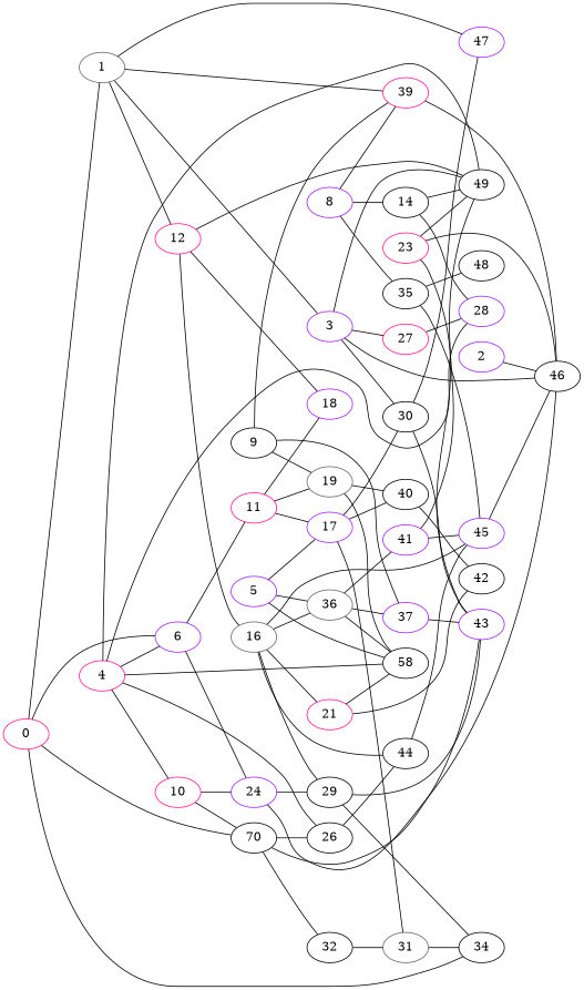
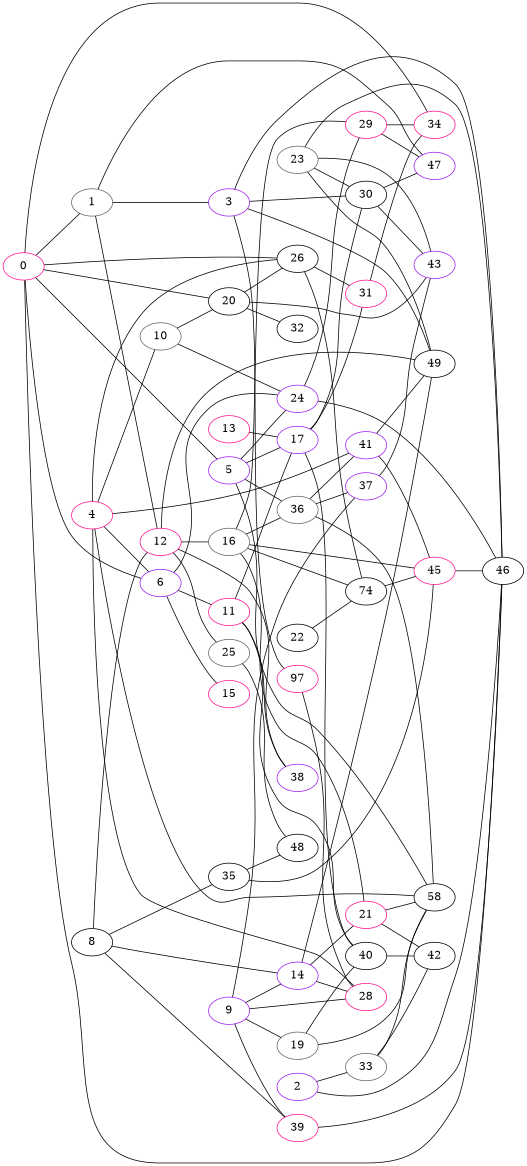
  graph {
    rankdir=LR
    node [color=black]
    0 [color=deeppink]
    1 [color=gray40]
    5 [color=purple]
    6 [color=purple]
-   20 [label=70]
+   20
    26
-   34
+   34 [color=deeppink]
    46
    3 [color=purple]
    12 [color=deeppink]
    39 [color=deeppink]
    47 [color=purple]
    n13 [label=58]
    17 [color=purple]
    24 [color=purple]
    36 [color=gray40]
    11 [color=deeppink]
+   15 [color=deeppink]
    43 [color=purple]
    32
-   44
-   31 [color=gray40]
-   27 [color=deeppink]
+   44 [label=74]
+   31 [color=deeppink]
+   27 [color=deeppink label=97]
    30
    49
-   18 [color=purple]
+   18 [color=purple label=38]
    16 [color=gray40]
+   25 [color=gray40]
    40
-   29
+   29 [color=deeppink]
    37 [color=purple]
    41 [color=purple]
    19 [color=gray40]
-   45 [color=purple]
-   28 [color=purple]
+   45 [color=deeppink]
+   28 [color=deeppink]
    21 [color=deeppink]
    48
    2 [color=purple]
+   33 [color=gray40]
    42
    4 [color=deeppink]
-   10 [color=deeppink]
-   8 [color=purple]
-   14
+   10 [color=gray40]
+   8
+   14 [color=purple]
    35
-   9
-   23 [color=deeppink]
+   9 [color=purple]
+   13 [color=deeppink]
+   22
+   23 [color=gray40]
    0 -- 1
+   0 -- 5
    0 -- 6
    0 -- 20
+   0 -- 26
    0 -- 34
+   0 -- 46
    1 -- 3
    1 -- 12
-   1 -- 39
    1 -- 47
    5 -- n13
    5 -- 17
+   5 -- 24
    5 -- 36
    6 -- 24
    6 -- 11
+   6 -- 15
    20 -- 26
    20 -- 43
    20 -- 32
    26 -- 44
-   32 -- 31
+   26 -- 31
    3 -- 46
    3 -- 27
    3 -- 30
    3 -- 49
    12 -- 49
    12 -- 18
    12 -- 16
+   12 -- 25
    39 -- 46
    17 -- 31
    17 -- 30
    17 -- 40
    24 -- 46
    24 -- 29
    36 -- n13
    36 -- 37
    36 -- 41
    11 -- 17
    11 -- 18
-   11 -- 19
+   11 -- 40
    44 -- 45
    31 -- 34
    27 -- 28
    30 -- 47
    30 -- 43
    16 -- 36
    16 -- 44
    16 -- 29
    16 -- 45
    16 -- 21
+   25 -- 48
    40 -- 42
    29 -- 34
-   29 -- 43
+   29 -- 47
    37 -- 43
    41 -- 49
    41 -- 45
    19 -- n13
    19 -- 40
    45 -- 46
    21 -- n13
    21 -- 42
    2 -- 46
+   2 -- 33
+   33 -- n13
+   33 -- 42
    4 -- 6
    4 -- 26
    4 -- n13
-   4 -- 49
+   4 -- 41
    4 -- 28
    4 -- 10
    10 -- 20
    10 -- 24
+   8 -- 12
    8 -- 39
    8 -- 14
    8 -- 35
    14 -- 49
    14 -- 28
+   14 -- 21
    35 -- 45
    35 -- 48
    9 -- 39
    9 -- 37
    9 -- 19
+   9 -- 28
+   9 -- 14
+   13 -- 17
+   22 -- 44
    23 -- 46
    23 -- 43
+   23 -- 30
    23 -- 49
  }
